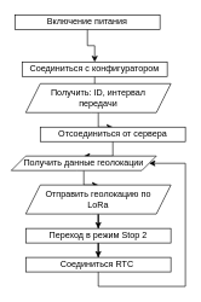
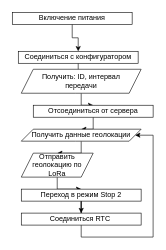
  <mxCell id="0" />
  <mxCell id="1" parent="0" />
  <mxCell id="2" value="" style="edgeStyle=orthogonalEdgeStyle;rounded=1;orthogonalLoop=1;jettySize=auto;html=1;arcSize=0;" parent="1" source="3" target="5" edge="1"><mxGeometry relative="1" as="geometry" /></mxCell>
  <mxCell id="3" value="Включение питания" style="whiteSpace=wrap;html=1;fontSize=12;glass=0;strokeWidth=1;shadow=0;rounded=1;arcSize=0;" parent="1" vertex="1"><mxGeometry x="20" y="20" width="200" height="20" as="geometry" /></mxCell>
  <mxCell id="4" style="edgeStyle=orthogonalEdgeStyle;rounded=1;orthogonalLoop=1;jettySize=auto;html=1;entryX=0.5;entryY=0;entryDx=0;entryDy=0;arcSize=0;" parent="1" source="5" target="7" edge="1"><mxGeometry relative="1" as="geometry"><Array as="points" /></mxGeometry></mxCell>
  <mxCell id="5" value="Соединиться с конфигуратором" style="whiteSpace=wrap;html=1;rounded=1;shadow=0;strokeWidth=1;glass=0;arcSize=0;" parent="1" vertex="1"><mxGeometry x="30" y="85" width="200" height="20" as="geometry" /></mxCell>
  <mxCell id="6" value="" style="edgeStyle=orthogonalEdgeStyle;rounded=1;orthogonalLoop=1;jettySize=auto;html=1;exitX=0.5;exitY=1;exitDx=0;exitDy=0;arcSize=0;" parent="1" source="7" target="9" edge="1"><mxGeometry relative="1" as="geometry"><mxPoint x="85" y="205" as="sourcePoint" /></mxGeometry></mxCell>
  <mxCell id="7" value="Получить: ID, интервал &lt;br&gt;передачи" style="shape=parallelogram;perimeter=parallelogramPerimeter;whiteSpace=wrap;html=1;fixedSize=1;rounded=1;arcSize=0;" parent="1" vertex="1"><mxGeometry x="35" y="115" width="200" height="40" as="geometry" /></mxCell>
  <mxCell id="8" value="" style="edgeStyle=orthogonalEdgeStyle;rounded=1;orthogonalLoop=1;jettySize=auto;html=1;arcSize=0;" parent="1" source="9" target="11" edge="1"><mxGeometry relative="1" as="geometry"><mxPoint x="105.029" y="215" as="targetPoint" /><Array as="points" /></mxGeometry></mxCell>
  <mxCell id="9" value="Отсоединиться от сервера" style="whiteSpace=wrap;html=1;rounded=1;arcSize=0;" parent="1" vertex="1"><mxGeometry x="55" y="175" width="200" height="20" as="geometry" /></mxCell>
  <mxCell id="10" value="" style="edgeStyle=orthogonalEdgeStyle;rounded=1;orthogonalLoop=1;jettySize=auto;html=1;arcSize=0;" parent="1" source="11" target="13" edge="1"><mxGeometry relative="1" as="geometry" /></mxCell>
- <mxCell id="11" value="Получить данные геолокации" style="shape=parallelogram;perimeter=parallelogramPerimeter;whiteSpace=wrap;html=1;fixedSize=1;rounded=1;arcSize=0;" parent="1" vertex="1"><mxGeometry x="15" y="215" width="200" height="20" as="geometry" /></mxCell>
+ <mxCell id="11" value="Получить данные геолокации" style="shape=parallelogram;perimeter=parallelogramPerimeter;whiteSpace=wrap;html=1;fixedSize=1;rounded=1;arcSize=0;" parent="1" vertex="1"><mxGeometry x="35" y="215" width="200" height="20" as="geometry" /></mxCell>
  <mxCell id="12" value="" style="edgeStyle=orthogonalEdgeStyle;rounded=1;orthogonalLoop=1;jettySize=auto;html=1;arcSize=0;" parent="1" source="13" target="15" edge="1"><mxGeometry relative="1" as="geometry" /></mxCell>
- <mxCell id="13" value="Отправить геолокацию по &lt;br&gt;LoRa" style="shape=parallelogram;perimeter=parallelogramPerimeter;whiteSpace=wrap;html=1;fixedSize=1;rounded=1;arcSize=0;" parent="1" vertex="1"><mxGeometry x="35" y="255" width="200" height="40" as="geometry" /></mxCell>
+ <mxCell id="13" value="Отправить геолокацию по &lt;br&gt;LoRa" style="shape=parallelogram;perimeter=parallelogramPerimeter;whiteSpace=wrap;html=1;fixedSize=1;rounded=1;arcSize=0;" parent="1" vertex="1"><mxGeometry x="35" y="255" width="120" height="40" as="geometry" /></mxCell>
  <mxCell id="14" style="edgeStyle=orthogonalEdgeStyle;rounded=1;orthogonalLoop=1;jettySize=auto;html=1;arcSize=0;" parent="1" source="15" target="17" edge="1"><mxGeometry relative="1" as="geometry" /></mxCell>
  <mxCell id="15" value="Переход в режим Stop 2" style="whiteSpace=wrap;html=1;rounded=1;arcSize=0;" parent="1" vertex="1"><mxGeometry x="35" y="315" width="200" height="20" as="geometry" /></mxCell>
  <mxCell id="16" style="edgeStyle=orthogonalEdgeStyle;rounded=1;orthogonalLoop=1;jettySize=auto;html=1;entryX=1;entryY=0.5;entryDx=0;entryDy=0;arcSize=0;" parent="1" source="17" target="11" edge="1"><mxGeometry relative="1" as="geometry"><Array as="points"><mxPoint x="135" y="395" /><mxPoint x="255" y="395" /><mxPoint x="255" y="225" /></Array><mxPoint x="645" y="565" as="targetPoint" /></mxGeometry></mxCell>
  <mxCell id="17" value="Соединиться RTC&amp;nbsp;" style="rounded=1;whiteSpace=wrap;html=1;arcSize=0;" parent="1" vertex="1"><mxGeometry x="35" y="355" width="200" height="20" as="geometry" /></mxCell>
